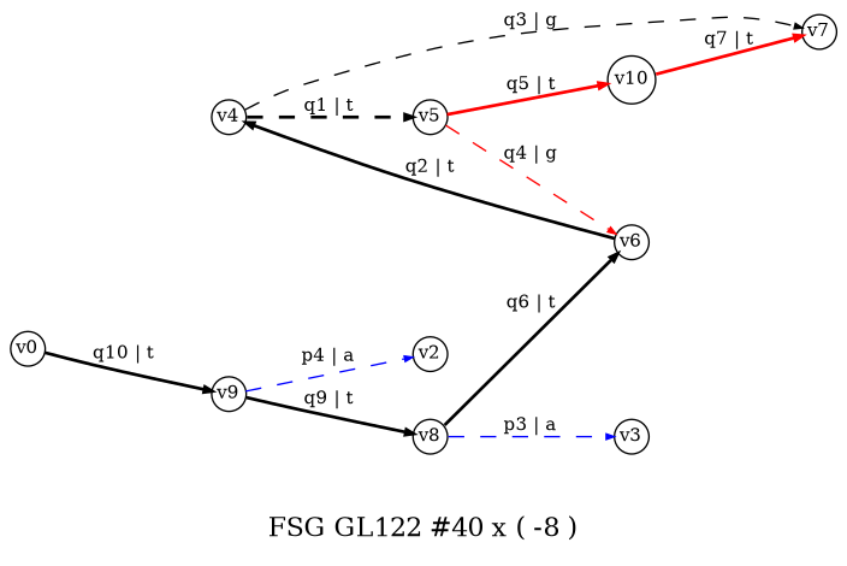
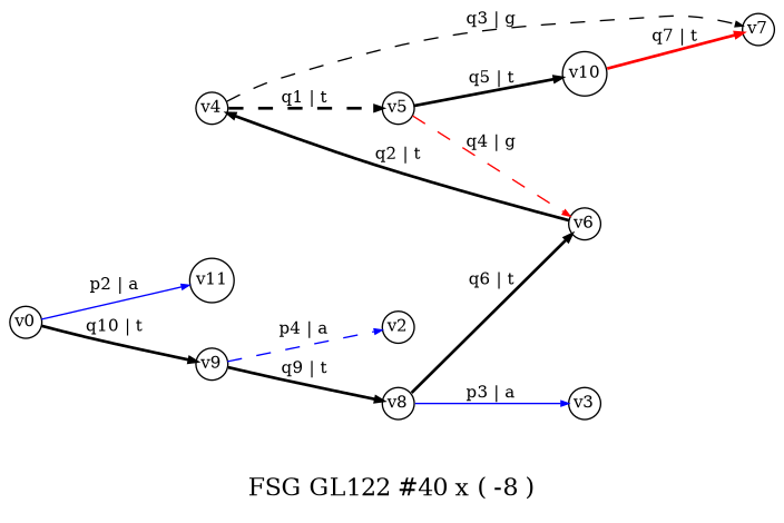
  digraph {
    fontsize=10
    label="FSG GL122 #40 x ( -8 )"
    noverlap=scale
    overall_factor="NumeratorDependentGrouping(122,1,AntiFermionSpinSumSign(1)*AutG(1)^-1*ExternalFermionOrderingSign(1)*InternalFermionLoopSign(-1)*NumeratorIndependentSymmetryGrouping(4))+NumeratorDependentGrouping(123,1,AntiFermionSpinSumSign(1)*AutG(1)^-1*ExternalFermionOrderingSign(1)*InternalFermionLoopSign(-1)*NumeratorIndependentSymmetryGrouping(4))"
    overall_factor_evaluated=-8
    rankdir=LR
    node [fontsize=7 margin=0 penwidth=0.6 shape=circle]
    edge [arrowsize=0.3 color=black fontsize=7 penwidth=1.2 style=solid]
    v10 [height=0.01]
    v7 [height=0.01]
    v0 [height=0.01]
+   v11 [height=0.01]
    v9 [height=0.01]
    v8 [height=0.01]
    v2 [height=0.01]
    v3 [height=0.01]
    v6 [height=0.01]
    v4 [height=0.01]
    v5 [height=0.01]
    v10 -> v7 [color=red label="q7 | t"]
+   v0 -> v11 [color=blue label="p2 | a" penwidth=0.6]
    v0 -> v9 [label="q10 | t"]
    v9 -> v8 [label="q9 | t"]
    v9 -> v2 [color=blue label="p4 | a" penwidth=0.6 style=dashed]
-   v8 -> v3 [color=blue label="p3 | a" penwidth=0.6 style=dashed]
+   v8 -> v3 [color=blue label="p3 | a" penwidth=0.6]
    v8 -> v6 [label="q6 | t"]
    v6 -> v4 [label="q2 | t"]
    v4 -> v7 [label="q3 | g" penwidth=0.6 style=dashed]
    v4 -> v5 [label="q1 | t" style=dashed]
-   v5 -> v10 [color=red label="q5 | t"]
+   v5 -> v10 [label="q5 | t"]
    v5 -> v6 [color=red label="q4 | g" penwidth=0.6 style=dashed]
  }
